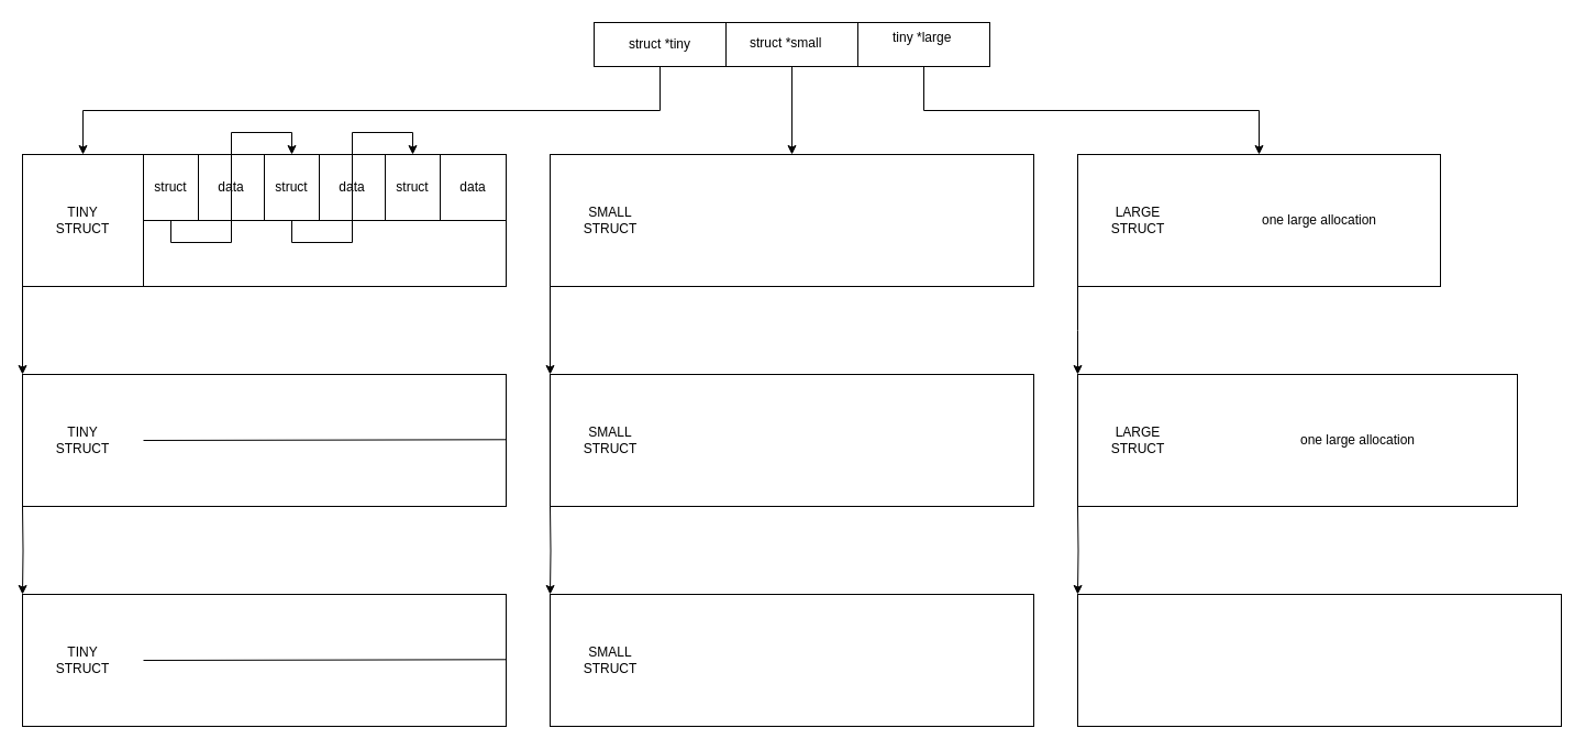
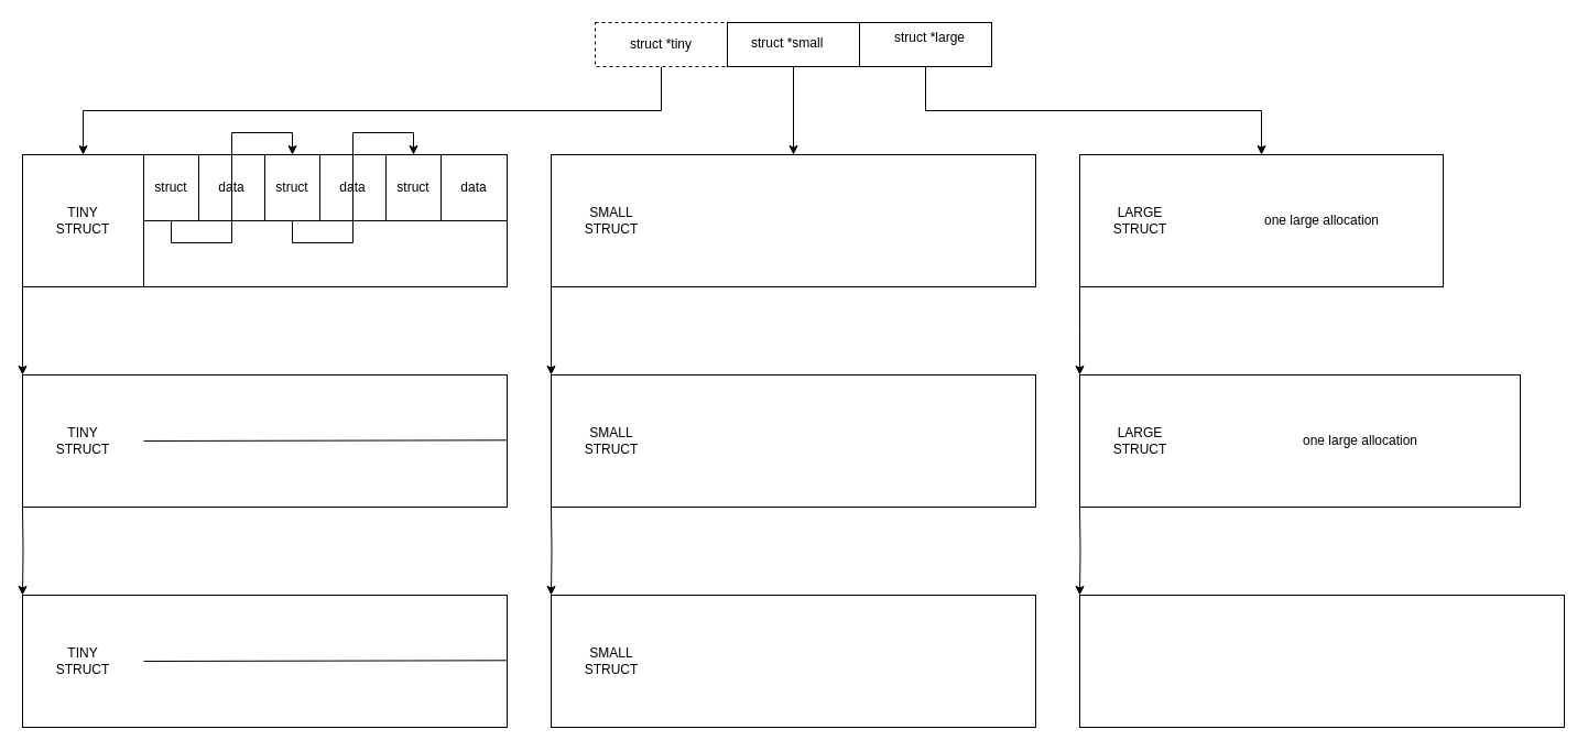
  <mxCell id="0" />
  <mxCell id="1" parent="0" />
  <mxCell id="2" style="edgeStyle=orthogonalEdgeStyle;rounded=0;orthogonalLoop=1;jettySize=auto;html=1;exitX=0;exitY=1;exitDx=0;exitDy=0;entryX=0;entryY=0;entryDx=0;entryDy=0;" edge="1" parent="1" source="3" target="4"><mxGeometry relative="1" as="geometry" /></mxCell>
  <mxCell id="3" value="" style="rounded=0;whiteSpace=wrap;html=1;" vertex="1" parent="1"><mxGeometry x="20" y="140" width="440" height="120" as="geometry" /></mxCell>
  <mxCell id="4" value="" style="rounded=0;whiteSpace=wrap;html=1;" vertex="1" parent="1"><mxGeometry x="20" y="340" width="440" height="120" as="geometry" /></mxCell>
  <mxCell id="5" style="edgeStyle=orthogonalEdgeStyle;rounded=0;orthogonalLoop=1;jettySize=auto;html=1;exitX=0;exitY=1;exitDx=0;exitDy=0;entryX=0;entryY=0;entryDx=0;entryDy=0;" edge="1" parent="1" target="6"><mxGeometry relative="1" as="geometry"><mxPoint x="20" y="460" as="sourcePoint" /></mxGeometry></mxCell>
  <mxCell id="6" value="" style="rounded=0;whiteSpace=wrap;html=1;" vertex="1" parent="1"><mxGeometry x="20" y="540" width="440" height="120" as="geometry" /></mxCell>
  <mxCell id="7" style="edgeStyle=orthogonalEdgeStyle;rounded=0;orthogonalLoop=1;jettySize=auto;html=1;exitX=0.5;exitY=1;exitDx=0;exitDy=0;entryX=0.5;entryY=0;entryDx=0;entryDy=0;" edge="1" parent="1" source="8" target="41"><mxGeometry relative="1" as="geometry" /></mxCell>
- <mxCell id="8" value="struct *tiny" style="rounded=0;whiteSpace=wrap;html=1;" vertex="1" parent="1"><mxGeometry x="540" y="20" width="120" height="40" as="geometry" /></mxCell>
+ <mxCell id="8" value="struct *tiny" style="rounded=0;whiteSpace=wrap;html=1;dashed=1;" vertex="1" parent="1"><mxGeometry x="540" y="20" width="120" height="40" as="geometry" /></mxCell>
  <mxCell id="9" style="edgeStyle=orthogonalEdgeStyle;rounded=0;orthogonalLoop=1;jettySize=auto;html=1;exitX=0.5;exitY=1;exitDx=0;exitDy=0;entryX=0.5;entryY=0;entryDx=0;entryDy=0;" edge="1" parent="1" source="10" target="14"><mxGeometry relative="1" as="geometry" /></mxCell>
  <mxCell id="10" value="" style="rounded=0;whiteSpace=wrap;html=1;" vertex="1" parent="1"><mxGeometry x="660" y="20" width="120" height="40" as="geometry" /></mxCell>
  <mxCell id="11" style="edgeStyle=orthogonalEdgeStyle;rounded=0;orthogonalLoop=1;jettySize=auto;html=1;exitX=0.5;exitY=1;exitDx=0;exitDy=0;" edge="1" parent="1" source="12" target="19"><mxGeometry relative="1" as="geometry" /></mxCell>
  <mxCell id="12" value="" style="rounded=0;whiteSpace=wrap;html=1;" vertex="1" parent="1"><mxGeometry x="780" y="20" width="120" height="40" as="geometry" /></mxCell>
  <mxCell id="13" style="edgeStyle=orthogonalEdgeStyle;rounded=0;orthogonalLoop=1;jettySize=auto;html=1;exitX=0;exitY=1;exitDx=0;exitDy=0;entryX=0;entryY=0;entryDx=0;entryDy=0;" edge="1" parent="1" source="14" target="15"><mxGeometry relative="1" as="geometry" /></mxCell>
  <mxCell id="14" value="" style="rounded=0;whiteSpace=wrap;html=1;" vertex="1" parent="1"><mxGeometry x="500" y="140" width="440" height="120" as="geometry" /></mxCell>
  <mxCell id="15" value="" style="rounded=0;whiteSpace=wrap;html=1;" vertex="1" parent="1"><mxGeometry x="500" y="340" width="440" height="120" as="geometry" /></mxCell>
  <mxCell id="16" style="edgeStyle=orthogonalEdgeStyle;rounded=0;orthogonalLoop=1;jettySize=auto;html=1;exitX=0;exitY=1;exitDx=0;exitDy=0;entryX=0;entryY=0;entryDx=0;entryDy=0;" edge="1" parent="1" target="17"><mxGeometry relative="1" as="geometry"><mxPoint x="500" y="460" as="sourcePoint" /></mxGeometry></mxCell>
  <mxCell id="17" value="" style="rounded=0;whiteSpace=wrap;html=1;" vertex="1" parent="1"><mxGeometry x="500" y="540" width="440" height="120" as="geometry" /></mxCell>
  <mxCell id="18" style="edgeStyle=orthogonalEdgeStyle;rounded=0;orthogonalLoop=1;jettySize=auto;html=1;exitX=0;exitY=1;exitDx=0;exitDy=0;entryX=0;entryY=0;entryDx=0;entryDy=0;" edge="1" parent="1" source="19"><mxGeometry relative="1" as="geometry"><mxPoint x="980" y="340" as="targetPoint" /></mxGeometry></mxCell>
  <mxCell id="19" value="" style="rounded=0;whiteSpace=wrap;html=1;" vertex="1" parent="1"><mxGeometry x="980" y="140" width="330" height="120" as="geometry" /></mxCell>
  <mxCell id="20" style="edgeStyle=orthogonalEdgeStyle;rounded=0;orthogonalLoop=1;jettySize=auto;html=1;exitX=0;exitY=1;exitDx=0;exitDy=0;entryX=0;entryY=0;entryDx=0;entryDy=0;" edge="1" parent="1" target="21"><mxGeometry relative="1" as="geometry"><mxPoint x="980" y="460" as="sourcePoint" /></mxGeometry></mxCell>
  <mxCell id="21" value="" style="rounded=0;whiteSpace=wrap;html=1;" vertex="1" parent="1"><mxGeometry x="980" y="540" width="440" height="120" as="geometry" /></mxCell>
  <mxCell id="22" value="" style="endArrow=none;html=1;entryX=1;entryY=0.5;entryDx=0;entryDy=0;" edge="1" parent="1" target="3"><mxGeometry width="50" height="50" relative="1" as="geometry"><mxPoint x="130" y="200" as="sourcePoint" /><mxPoint x="60" y="680" as="targetPoint" /></mxGeometry></mxCell>
  <mxCell id="23" value="" style="endArrow=none;html=1;exitX=1;exitY=0.5;exitDx=0;exitDy=0;entryX=1;entryY=0.5;entryDx=0;entryDy=0;" edge="1" parent="1" source="42"><mxGeometry width="50" height="50" relative="1" as="geometry"><mxPoint x="20" y="399.29" as="sourcePoint" /><mxPoint x="460" y="399.29" as="targetPoint" /></mxGeometry></mxCell>
  <mxCell id="24" value="" style="endArrow=none;html=1;exitX=0.25;exitY=0;exitDx=0;exitDy=0;entryX=0.25;entryY=1;entryDx=0;entryDy=0;" edge="1" parent="1" source="3" target="3"><mxGeometry width="50" height="50" relative="1" as="geometry"><mxPoint x="50" y="230" as="sourcePoint" /><mxPoint x="490" y="230" as="targetPoint" /></mxGeometry></mxCell>
  <mxCell id="25" value="" style="endArrow=none;html=1;exitX=1;exitY=0.5;exitDx=0;exitDy=0;entryX=1;entryY=0.5;entryDx=0;entryDy=0;" edge="1" parent="1" source="43"><mxGeometry width="50" height="50" relative="1" as="geometry"><mxPoint x="20" y="599.29" as="sourcePoint" /><mxPoint x="460" y="599.29" as="targetPoint" /></mxGeometry></mxCell>
  <mxCell id="26" value="" style="endArrow=none;html=1;entryX=0.5;entryY=0;entryDx=0;entryDy=0;" edge="1" parent="1" target="3"><mxGeometry width="50" height="50" relative="1" as="geometry"><mxPoint x="240" y="200" as="sourcePoint" /><mxPoint x="60" y="680" as="targetPoint" /></mxGeometry></mxCell>
  <mxCell id="27" value="" style="endArrow=none;html=1;exitX=0.75;exitY=0;exitDx=0;exitDy=0;" edge="1" parent="1" source="3"><mxGeometry width="50" height="50" relative="1" as="geometry"><mxPoint x="340" y="60" as="sourcePoint" /><mxPoint x="350" y="200" as="targetPoint" /></mxGeometry></mxCell>
  <mxCell id="28" value="" style="endArrow=none;html=1;entryX=0.5;entryY=0;entryDx=0;entryDy=0;" edge="1" parent="1"><mxGeometry width="50" height="50" relative="1" as="geometry"><mxPoint x="180" y="200" as="sourcePoint" /><mxPoint x="180" y="140" as="targetPoint" /></mxGeometry></mxCell>
  <mxCell id="29" style="edgeStyle=orthogonalEdgeStyle;rounded=0;orthogonalLoop=1;jettySize=auto;html=1;exitX=0.5;exitY=1;exitDx=0;exitDy=0;entryX=0.5;entryY=0;entryDx=0;entryDy=0;" edge="1" parent="1" source="30" target="35"><mxGeometry relative="1" as="geometry" /></mxCell>
  <mxCell id="30" value="struct" style="text;html=1;strokeColor=none;fillColor=none;align=center;verticalAlign=middle;whiteSpace=wrap;rounded=0;" vertex="1" parent="1"><mxGeometry x="130" y="140" width="50" height="60" as="geometry" /></mxCell>
  <mxCell id="31" value="data" style="text;html=1;strokeColor=none;fillColor=none;align=center;verticalAlign=middle;whiteSpace=wrap;rounded=0;" vertex="1" parent="1"><mxGeometry x="180" y="140" width="60" height="60" as="geometry" /></mxCell>
  <mxCell id="32" value="" style="endArrow=none;html=1;entryX=0.5;entryY=0;entryDx=0;entryDy=0;" edge="1" parent="1"><mxGeometry width="50" height="50" relative="1" as="geometry"><mxPoint x="350" y="200" as="sourcePoint" /><mxPoint x="350" y="140" as="targetPoint" /></mxGeometry></mxCell>
  <mxCell id="33" value="" style="endArrow=none;html=1;entryX=0.5;entryY=0;entryDx=0;entryDy=0;" edge="1" parent="1"><mxGeometry width="50" height="50" relative="1" as="geometry"><mxPoint x="290" y="200" as="sourcePoint" /><mxPoint x="290" y="140" as="targetPoint" /></mxGeometry></mxCell>
  <mxCell id="34" style="edgeStyle=orthogonalEdgeStyle;rounded=0;orthogonalLoop=1;jettySize=auto;html=1;exitX=0.5;exitY=1;exitDx=0;exitDy=0;entryX=0.5;entryY=0;entryDx=0;entryDy=0;" edge="1" parent="1" source="35" target="39"><mxGeometry relative="1" as="geometry" /></mxCell>
  <mxCell id="35" value="struct" style="text;html=1;strokeColor=none;fillColor=none;align=center;verticalAlign=middle;whiteSpace=wrap;rounded=0;" vertex="1" parent="1"><mxGeometry x="240" y="140" width="50" height="60" as="geometry" /></mxCell>
  <mxCell id="36" value="data" style="text;html=1;strokeColor=none;fillColor=none;align=center;verticalAlign=middle;whiteSpace=wrap;rounded=0;" vertex="1" parent="1"><mxGeometry x="290" y="140" width="60" height="60" as="geometry" /></mxCell>
  <mxCell id="37" value="" style="endArrow=none;html=1;entryX=0.5;entryY=0;entryDx=0;entryDy=0;" edge="1" parent="1"><mxGeometry width="50" height="50" relative="1" as="geometry"><mxPoint x="460" y="200" as="sourcePoint" /><mxPoint x="460" y="140" as="targetPoint" /></mxGeometry></mxCell>
  <mxCell id="38" value="" style="endArrow=none;html=1;entryX=0.5;entryY=0;entryDx=0;entryDy=0;" edge="1" parent="1"><mxGeometry width="50" height="50" relative="1" as="geometry"><mxPoint x="400" y="200" as="sourcePoint" /><mxPoint x="400" y="140" as="targetPoint" /></mxGeometry></mxCell>
  <mxCell id="39" value="struct" style="text;html=1;strokeColor=none;fillColor=none;align=center;verticalAlign=middle;whiteSpace=wrap;rounded=0;" vertex="1" parent="1"><mxGeometry x="350" y="140" width="50" height="60" as="geometry" /></mxCell>
  <mxCell id="40" value="data" style="text;html=1;strokeColor=none;fillColor=none;align=center;verticalAlign=middle;whiteSpace=wrap;rounded=0;" vertex="1" parent="1"><mxGeometry x="400" y="140" width="60" height="60" as="geometry" /></mxCell>
  <mxCell id="41" value="TINY&lt;br&gt;STRUCT" style="text;html=1;strokeColor=none;fillColor=none;align=center;verticalAlign=middle;whiteSpace=wrap;rounded=0;" vertex="1" parent="1"><mxGeometry x="20" y="140" width="110" height="120" as="geometry" /></mxCell>
  <mxCell id="42" value="TINY&lt;br&gt;STRUCT" style="text;html=1;strokeColor=none;fillColor=none;align=center;verticalAlign=middle;whiteSpace=wrap;rounded=0;fontStyle=0" vertex="1" parent="1"><mxGeometry x="20" y="340" width="110" height="120" as="geometry" /></mxCell>
  <mxCell id="43" value="TINY&lt;br&gt;STRUCT" style="text;html=1;strokeColor=none;fillColor=none;align=center;verticalAlign=middle;whiteSpace=wrap;rounded=0;" vertex="1" parent="1"><mxGeometry x="20" y="540" width="110" height="120" as="geometry" /></mxCell>
  <mxCell id="44" value="SMALL&lt;br&gt;STRUCT" style="text;html=1;strokeColor=none;fillColor=none;align=center;verticalAlign=middle;whiteSpace=wrap;rounded=0;" vertex="1" parent="1"><mxGeometry x="500" y="140" width="110" height="120" as="geometry" /></mxCell>
  <mxCell id="45" value="SMALL&lt;br&gt;STRUCT" style="text;html=1;strokeColor=none;fillColor=none;align=center;verticalAlign=middle;whiteSpace=wrap;rounded=0;" vertex="1" parent="1"><mxGeometry x="500" y="340" width="110" height="120" as="geometry" /></mxCell>
  <mxCell id="46" value="SMALL&lt;br&gt;STRUCT" style="text;html=1;strokeColor=none;fillColor=none;align=center;verticalAlign=middle;whiteSpace=wrap;rounded=0;" vertex="1" parent="1"><mxGeometry x="500" y="540" width="110" height="120" as="geometry" /></mxCell>
  <mxCell id="47" value="LARGE&lt;br&gt;STRUCT" style="text;html=1;strokeColor=none;fillColor=none;align=center;verticalAlign=middle;whiteSpace=wrap;rounded=0;" vertex="1" parent="1"><mxGeometry x="980" y="140" width="110" height="120" as="geometry" /></mxCell>
  <mxCell id="48" value="one large allocation" style="text;html=1;strokeColor=none;fillColor=none;align=center;verticalAlign=middle;whiteSpace=wrap;rounded=0;" vertex="1" parent="1"><mxGeometry x="1090" y="140" width="220" height="120" as="geometry" /></mxCell>
  <mxCell id="49" value="" style="rounded=0;whiteSpace=wrap;html=1;" vertex="1" parent="1"><mxGeometry x="980" y="340" width="400" height="120" as="geometry" /></mxCell>
  <mxCell id="50" value="LARGE&lt;br&gt;STRUCT" style="text;html=1;strokeColor=none;fillColor=none;align=center;verticalAlign=middle;whiteSpace=wrap;rounded=0;" vertex="1" parent="1"><mxGeometry x="980" y="340" width="110" height="120" as="geometry" /></mxCell>
  <mxCell id="51" value="one large allocation" style="text;html=1;strokeColor=none;fillColor=none;align=center;verticalAlign=middle;whiteSpace=wrap;rounded=0;" vertex="1" parent="1"><mxGeometry x="1090" y="340" width="290" height="120" as="geometry" /></mxCell>
  <mxCell id="52" value="struct *small" style="text;html=1;" vertex="1" parent="1"><mxGeometry x="680" y="25" width="80" height="30" as="geometry" /></mxCell>
- <mxCell id="53" value="tiny *large" style="text;html=1;" vertex="1" parent="1"><mxGeometry x="810" y="20" width="80" height="30" as="geometry" /></mxCell>
+ <mxCell id="53" value="struct *large" style="text;html=1;" vertex="1" parent="1"><mxGeometry x="810" y="20" width="80" height="30" as="geometry" /></mxCell>
